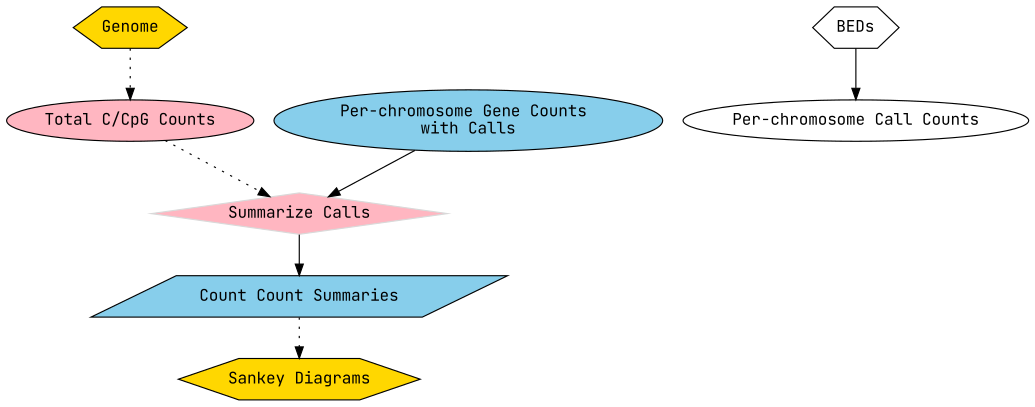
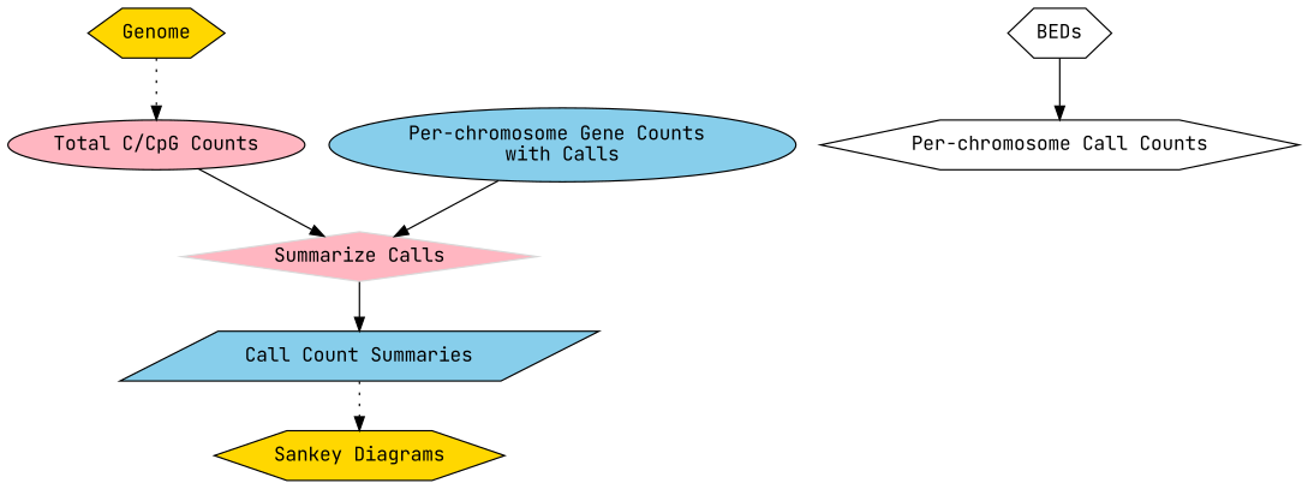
  digraph {
    fontname="JetBrains Mono"
    node [fillcolor=gold fontname="JetBrains Mono" style=filled]
    edge [fontname="JetBrains Mono" style=solid]
    Genome [shape=hexagon]
    "Total C/CpG Counts" [fillcolor=lightpink]
    n3 [color=gray85 fillcolor=lightpink label="Summarize Calls" shape=diamond]
    BEDs [fillcolor=white shape=hexagon]
-   "Per-chromosome Call Counts" [fillcolor=white]
+   "Per-chromosome Call Counts" [fillcolor=white shape=hexagon]
    "Per-chromosome Gene Counts \nwith Calls" [fillcolor=skyblue]
-   "Call Count Summaries" [fillcolor=skyblue shape=parallelogram label="Count Count Summaries"]
+   "Call Count Summaries" [fillcolor=skyblue shape=parallelogram]
    "Sankey Diagrams" [shape=hexagon]
    Genome -> "Total C/CpG Counts" [style=dotted]
-   "Total C/CpG Counts" -> n3 [style=dotted]
+   "Total C/CpG Counts" -> n3
    n3 -> "Call Count Summaries"
    BEDs -> "Per-chromosome Call Counts"
    "Per-chromosome Gene Counts \nwith Calls" -> n3
    "Call Count Summaries" -> "Sankey Diagrams" [style=dotted]
  }
